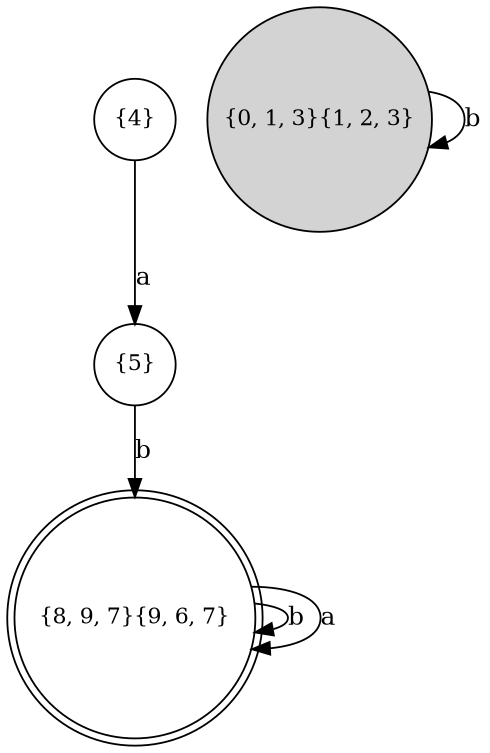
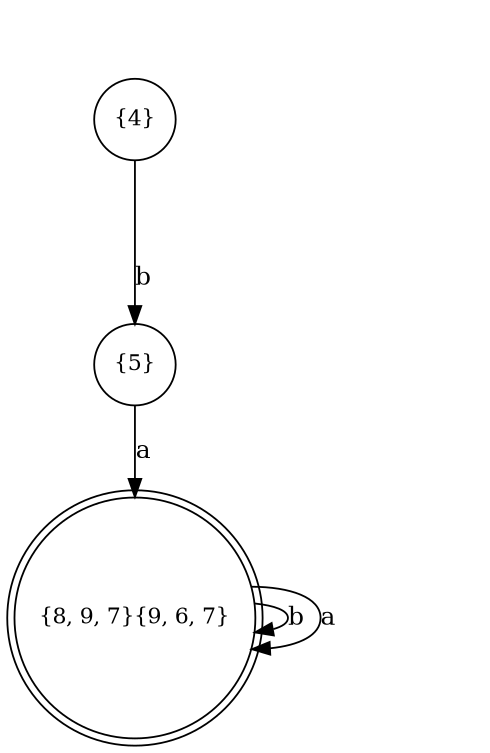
  digraph {
    rankdir=TB
    node [fontsize=12 shape=circle]
    "{4}" [height=0.6 width=0.6]
    "{5}" [height=0.6 width=0.6]
    "{8, 9, 7}{9, 6, 7}" [height=1.7314 shape=doublecircle width=1.7314]
-   "{0, 1, 3}{1, 2, 3}" [height=1.6203 style=filled width=1.6203]
-   "{4}" -> "{5}" [label=a]
-   "{5}" -> "{8, 9, 7}{9, 6, 7}" [label=b]
+   "{4}" -> "{5}" [label=b]
+   "{5}" -> "{8, 9, 7}{9, 6, 7}" [label=a]
    "{8, 9, 7}{9, 6, 7}" -> "{8, 9, 7}{9, 6, 7}" [label=b]
    "{8, 9, 7}{9, 6, 7}" -> "{8, 9, 7}{9, 6, 7}" [label=a]
-   "{0, 1, 3}{1, 2, 3}" -> "{0, 1, 3}{1, 2, 3}" [label=b]
  }
